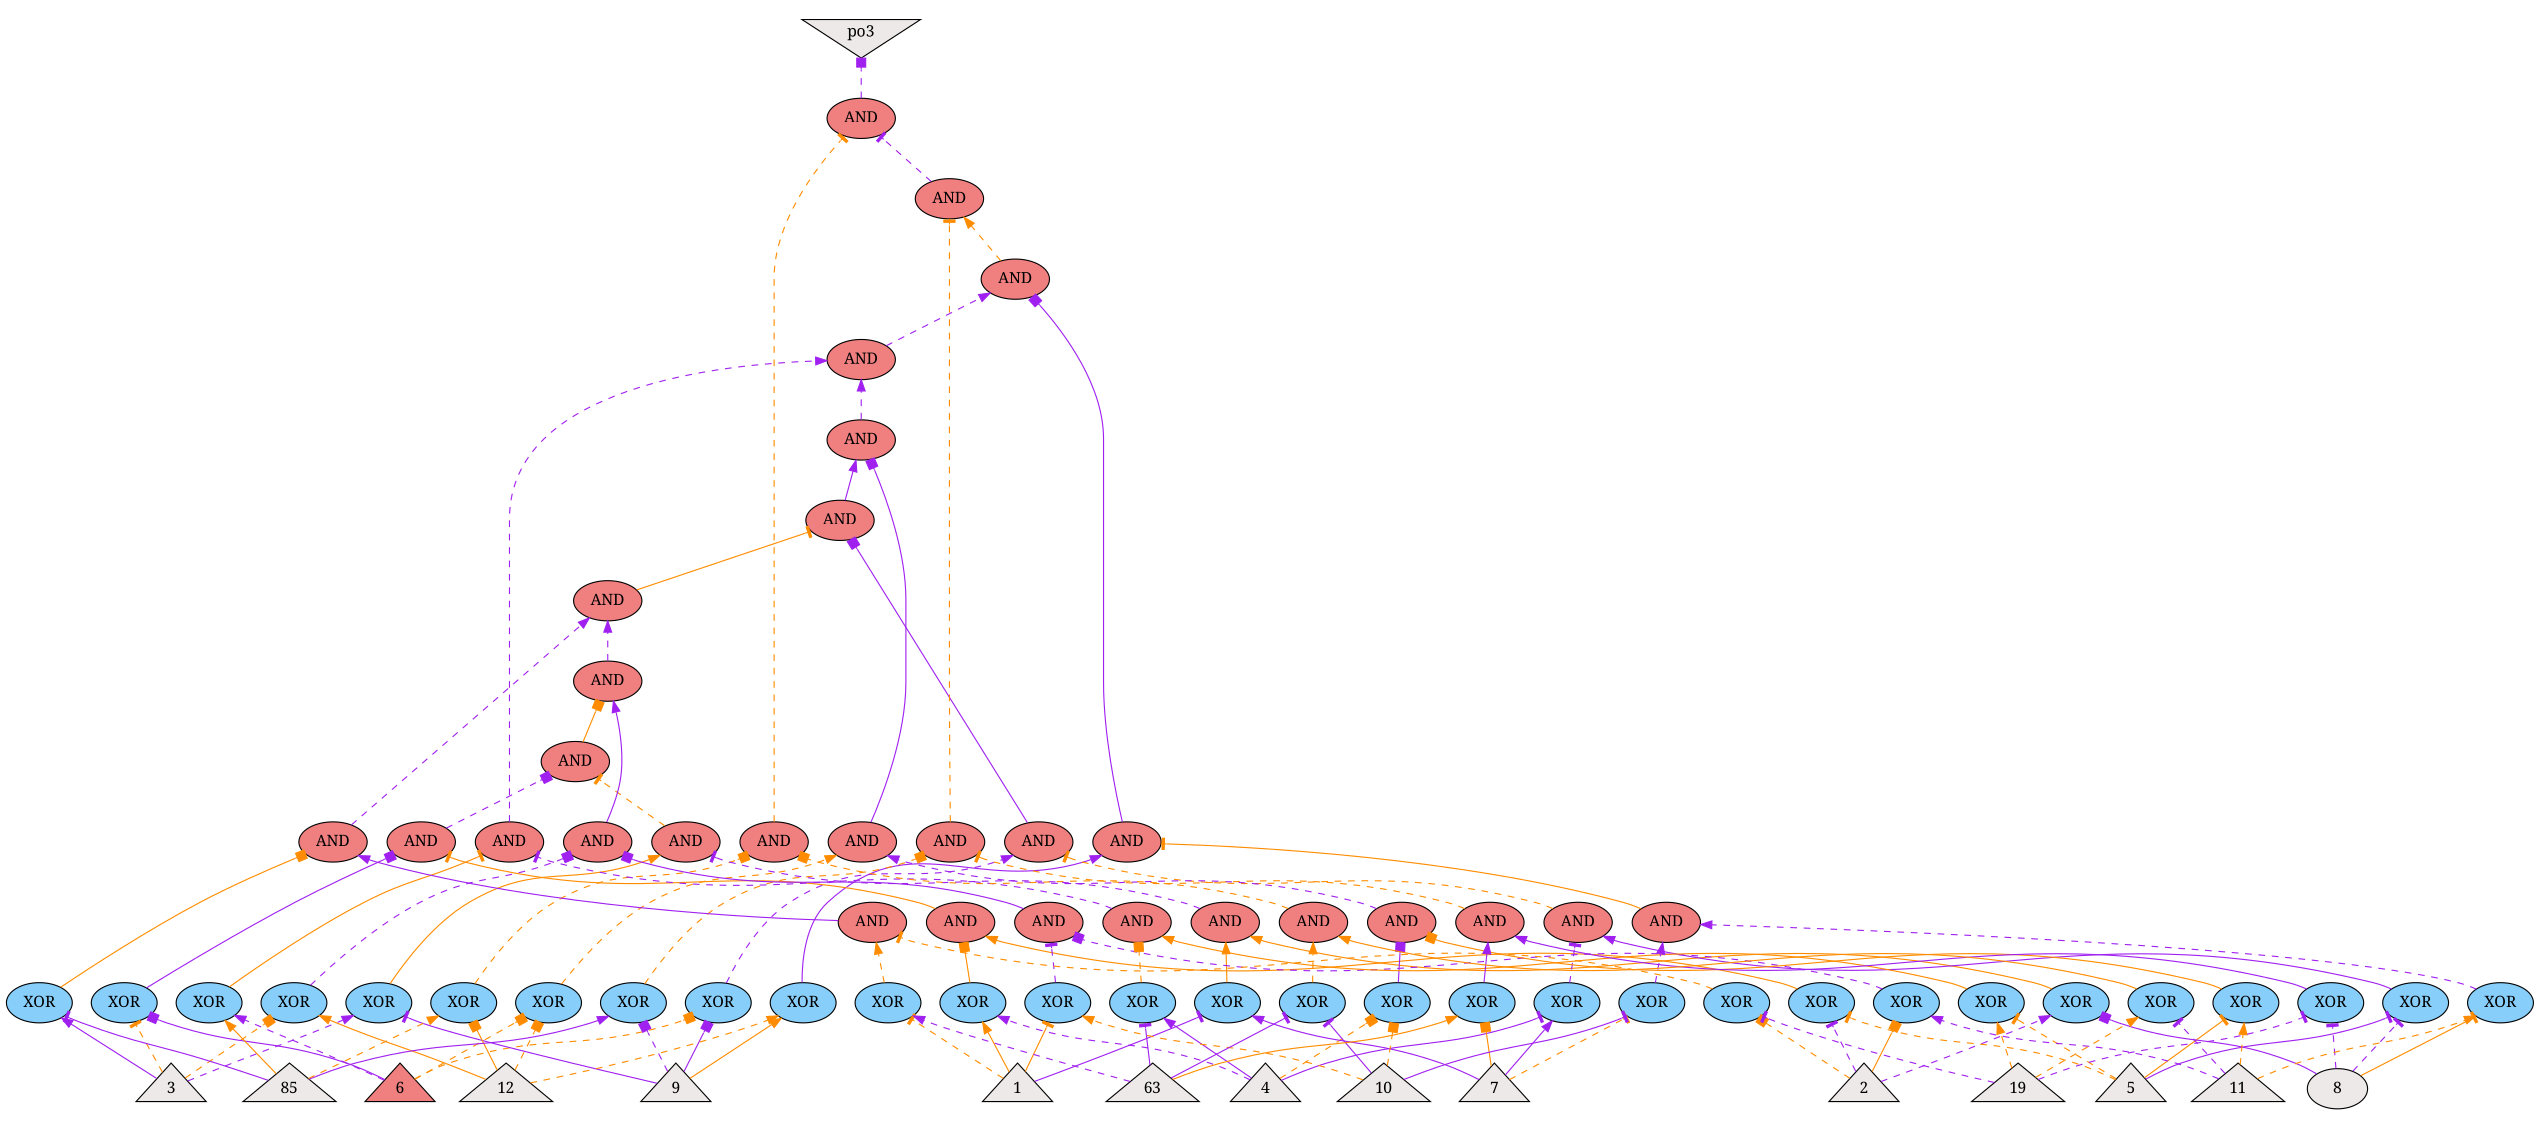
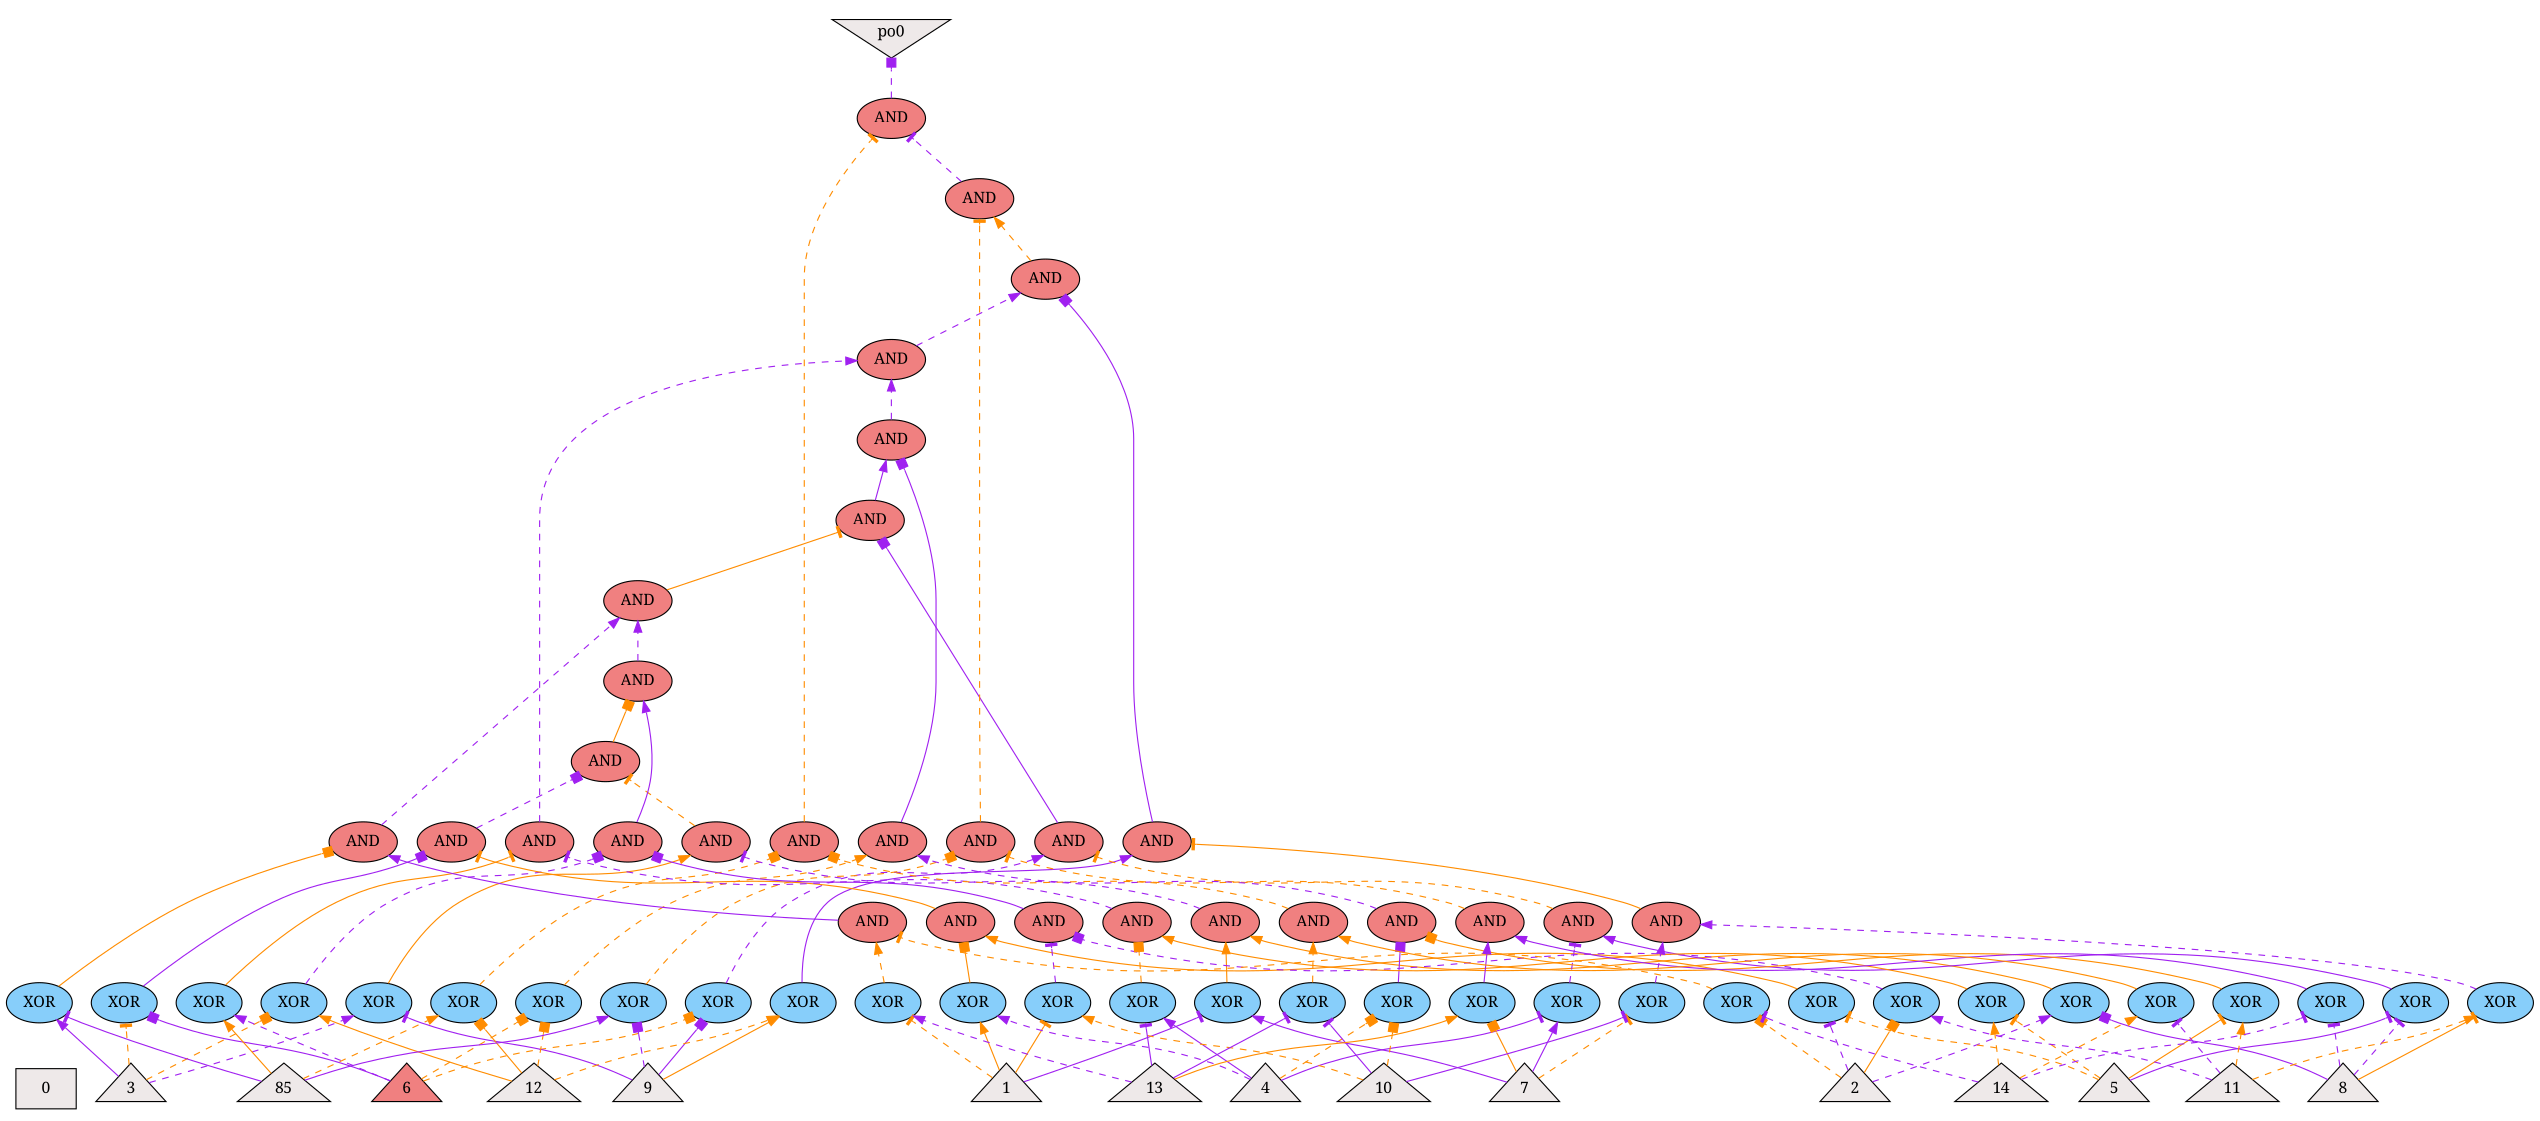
  digraph {
    fontname="Noto Serif"
    rankdir=BT
    node [fillcolor=lightcoral fontname="Noto Serif" shape=ellipse style=filled]
    edge [arrowhead=normal color=purple fontname="Noto Serif" style=dashed]
+   n1 [fillcolor=snow2 label=0 shape=box]
    n2 [fillcolor=snow2 label=1 shape=triangle]
    n3 [fillcolor=snow2 label=2 shape=triangle]
    n4 [fillcolor=snow2 label=3 shape=triangle]
    n5 [fillcolor=snow2 label=4 shape=triangle]
    n6 [fillcolor=snow2 label=5 shape=triangle]
    n7 [label=6 shape=triangle]
    n8 [fillcolor=snow2 label=7 shape=triangle]
-   n9 [fillcolor=snow2 label=8]
+   n9 [fillcolor=snow2 label=8 shape=triangle]
    n10 [fillcolor=snow2 label=9 shape=triangle]
    n11 [fillcolor=snow2 label=10 shape=triangle]
    n12 [fillcolor=snow2 label=11 shape=triangle]
    n13 [fillcolor=snow2 label=12 shape=triangle]
-   n14 [fillcolor=snow2 label=63 shape=triangle]
-   n15 [fillcolor=snow2 label=19 shape=triangle]
+   n14 [fillcolor=snow2 label=13 shape=triangle]
+   n15 [fillcolor=snow2 label=14 shape=triangle]
    n16 [fillcolor=snow2 label=85 shape=triangle]
    n17 [fillcolor=lightskyblue label=XOR]
    n18 [fillcolor=lightskyblue label=XOR]
    n19 [fillcolor=lightskyblue label=XOR]
    n20 [fillcolor=lightskyblue label=XOR]
    n21 [fillcolor=lightskyblue label=XOR]
    n22 [fillcolor=lightskyblue label=XOR]
    n23 [fillcolor=lightskyblue label=XOR]
    n24 [fillcolor=lightskyblue label=XOR]
    n25 [fillcolor=lightskyblue label=XOR]
    n26 [fillcolor=lightskyblue label=XOR]
    n27 [fillcolor=lightskyblue label=XOR]
    n28 [fillcolor=lightskyblue label=XOR]
    n29 [fillcolor=lightskyblue label=XOR]
    n30 [fillcolor=lightskyblue label=XOR]
    n31 [fillcolor=lightskyblue label=XOR]
    n32 [fillcolor=lightskyblue label=XOR]
    n33 [fillcolor=lightskyblue label=XOR]
    n34 [fillcolor=lightskyblue label=XOR]
    n35 [fillcolor=lightskyblue label=XOR]
    n36 [fillcolor=lightskyblue label=XOR]
    n37 [fillcolor=lightskyblue label=XOR]
    n38 [fillcolor=lightskyblue label=XOR]
    n39 [fillcolor=lightskyblue label=XOR]
    n40 [fillcolor=lightskyblue label=XOR]
    n41 [fillcolor=lightskyblue label=XOR]
    n42 [fillcolor=lightskyblue label=XOR]
    n43 [fillcolor=lightskyblue label=XOR]
    n44 [fillcolor=lightskyblue label=XOR]
    n45 [fillcolor=lightskyblue label=XOR]
    n46 [fillcolor=lightskyblue label=XOR]
    n47 [label=AND]
    n48 [label=AND]
    n49 [label=AND]
    n50 [label=AND]
    n51 [label=AND]
    n52 [label=AND]
    n53 [label=AND]
    n54 [label=AND]
    n55 [label=AND]
    n56 [label=AND]
    n57 [label=AND]
    n58 [label=AND]
    n59 [label=AND]
    n60 [label=AND]
    n61 [label=AND]
    n62 [label=AND]
    n63 [label=AND]
    n64 [label=AND]
    n65 [label=AND]
    n66 [label=AND]
    n67 [label=AND]
    n68 [label=AND]
    n69 [label=AND]
    n70 [label=AND]
    n71 [label=AND]
    n72 [label=AND]
    n73 [label=AND]
    n74 [label=AND]
    n75 [label=AND]
-   po0 [fillcolor=snow2 shape=invtriangle label=po3]
+   po0 [fillcolor=snow2 shape=invtriangle]
    subgraph sub_1 {
      rank=same
+     n1
      n2
      n3
      n4
      n5
      n6
      n7
      n8
      n9
      n10
      n11
      n12
      n13
      n14
      n15
      n16
    }
    subgraph sub_2 {
      rank=same
      n17
      n18
      n19
      n20
      n21
      n22
      n23
      n24
      n25
      n26
      n27
      n28
      n29
      n30
      n31
      n32
      n33
      n34
      n35
      n36
      n37
      n38
      n39
      n40
      n41
      n42
      n43
      n44
      n45
      n46
    }
    subgraph sub_3 {
      rank=same
      n47
      n48
      n49
      n50
      n51
      n52
      n53
      n54
      n55
      n56
    }
    subgraph sub_4 {
      rank=same
      n57
      n58
      n59
      n60
      n61
      n62
      n63
      n64
      n65
      n66
    }
    subgraph sub_5 {
      rank=same
      n67
    }
    subgraph sub_6 {
      rank=same
      n68
    }
    subgraph sub_7 {
      rank=same
      n69
    }
    subgraph sub_8 {
      rank=same
      n70
    }
    subgraph sub_9 {
      rank=same
      n71
    }
    subgraph sub_10 {
      rank=same
      n72
    }
    subgraph sub_11 {
      rank=same
      n73
    }
    subgraph sub_12 {
      rank=same
      n74
    }
    subgraph sub_13 {
      rank=same
      n75
    }
    subgraph sub_14 {
      rank=same
      po0
    }
    n2 -> n17 [color=darkorange style=solid]
    n2 -> n20 [arrowhead=tee style=solid]
    n2 -> n23 [arrowhead=tee color=darkorange style=solid]
    n2 -> n26 [arrowhead=tee color=darkorange]
    n3 -> n18 [arrowhead=tee]
    n3 -> n21
    n3 -> n24 [arrowhead=box color=darkorange style=solid]
    n3 -> n27 [arrowhead=box color=darkorange]
    n4 -> n19 [arrowhead=tee color=darkorange]
    n4 -> n22
    n4 -> n25 [arrowhead=box color=darkorange]
    n4 -> n28 [style=solid]
    n5 -> n17
    n5 -> n29 [arrowhead=tee style=solid]
    n5 -> n32 [arrowhead=box color=darkorange]
    n5 -> n35 [style=solid]
    n6 -> n18 [arrowhead=tee color=darkorange]
    n6 -> n30 [arrowhead=tee style=solid]
    n6 -> n33 [arrowhead=tee color=darkorange style=solid]
    n6 -> n36 [arrowhead=tee color=darkorange]
    n7 -> n19 [arrowhead=box style=solid]
    n7 -> n31 [arrowhead=box color=darkorange]
    n7 -> n34 [arrowhead=box color=darkorange]
    n7 -> n37
    n8 -> n20 [style=solid]
    n8 -> n29 [style=solid]
    n8 -> n38 [arrowhead=tee color=darkorange]
    n8 -> n41 [arrowhead=box color=darkorange style=solid]
    n9 -> n21 [arrowhead=box style=solid]
    n9 -> n30 [arrowhead=tee]
    n9 -> n39 [arrowhead=tee color=darkorange style=solid]
    n9 -> n42 [arrowhead=tee]
    n10 -> n22 [arrowhead=tee style=solid]
    n10 -> n31 [arrowhead=box style=solid]
    n10 -> n40 [color=darkorange style=solid]
    n10 -> n43 [arrowhead=box]
    n11 -> n23 [color=darkorange]
    n11 -> n32 [arrowhead=box color=darkorange]
    n11 -> n38 [arrowhead=tee style=solid]
    n11 -> n44 [arrowhead=tee style=solid]
    n12 -> n24
    n12 -> n33 [color=darkorange]
    n12 -> n39 [color=darkorange]
    n12 -> n45 [arrowhead=tee]
    n13 -> n25 [color=darkorange style=solid]
    n13 -> n34 [arrowhead=box color=darkorange]
    n13 -> n40 [color=darkorange]
    n13 -> n46 [arrowhead=box color=darkorange style=solid]
    n14 -> n26
    n14 -> n35 [arrowhead=tee style=solid]
    n14 -> n41 [color=darkorange style=solid]
    n14 -> n44 [arrowhead=tee style=solid]
    n15 -> n27 [arrowhead=tee]
    n15 -> n36 [color=darkorange]
    n15 -> n42 [arrowhead=tee]
    n15 -> n45 [color=darkorange]
    n16 -> n28 [arrowhead=tee style=solid]
    n16 -> n37 [color=darkorange style=solid]
    n16 -> n43 [style=solid]
    n16 -> n46 [color=darkorange]
    n17 -> n47 [arrowhead=box color=darkorange style=solid]
    n18 -> n47 [color=darkorange style=solid]
    n19 -> n57 [arrowhead=box style=solid]
    n20 -> n48 [color=darkorange style=solid]
    n21 -> n48 [color=darkorange style=solid]
    n22 -> n58 [color=darkorange style=solid]
    n23 -> n49 [arrowhead=tee]
    n24 -> n49 [arrowhead=box]
    n25 -> n59 [arrowhead=box]
    n26 -> n50 [color=darkorange]
    n27 -> n50 [arrowhead=tee color=darkorange]
    n28 -> n60 [arrowhead=box color=darkorange style=solid]
    n29 -> n51 [arrowhead=tee]
    n30 -> n51 [style=solid]
    n31 -> n61
    n32 -> n52 [arrowhead=box style=solid]
    n33 -> n52 [arrowhead=box color=darkorange style=solid]
    n34 -> n62 [color=darkorange]
    n35 -> n53 [arrowhead=box color=darkorange]
    n36 -> n53 [color=darkorange style=solid]
    n37 -> n63 [arrowhead=tee color=darkorange style=solid]
    n38 -> n54
    n39 -> n54
    n40 -> n64 [style=solid]
    n41 -> n55 [style=solid]
    n42 -> n55 [style=solid]
    n43 -> n65 [arrowhead=box color=darkorange]
    n44 -> n56 [color=darkorange]
    n45 -> n56 [color=darkorange style=solid]
    n46 -> n66 [arrowhead=box color=darkorange]
    n47 -> n57 [arrowhead=tee color=darkorange style=solid]
    n48 -> n58 [arrowhead=tee]
    n49 -> n59 [arrowhead=box style=solid]
    n50 -> n60 [style=solid]
    n51 -> n61 [arrowhead=tee color=darkorange]
    n52 -> n62
    n53 -> n63 [arrowhead=tee]
    n54 -> n64 [arrowhead=tee color=darkorange style=solid]
    n55 -> n65 [arrowhead=tee color=darkorange]
    n56 -> n66 [arrowhead=box color=darkorange]
    n57 -> n67 [arrowhead=box]
    n58 -> n67 [arrowhead=tee color=darkorange]
    n59 -> n68 [style=solid]
    n60 -> n69
    n61 -> n70 [arrowhead=box style=solid]
    n62 -> n71 [arrowhead=box style=solid]
    n63 -> n72
    n64 -> n73 [arrowhead=box style=solid]
    n65 -> n74 [arrowhead=tee color=darkorange]
    n66 -> n75 [arrowhead=tee color=darkorange]
    n67 -> n68 [arrowhead=box color=darkorange style=solid]
    n68 -> n69
    n69 -> n70 [arrowhead=tee color=darkorange style=solid]
    n70 -> n71 [style=solid]
    n71 -> n72
    n72 -> n73
    n73 -> n74 [color=darkorange]
    n74 -> n75 [arrowhead=tee]
    n75 -> po0 [arrowhead=box]
  }
